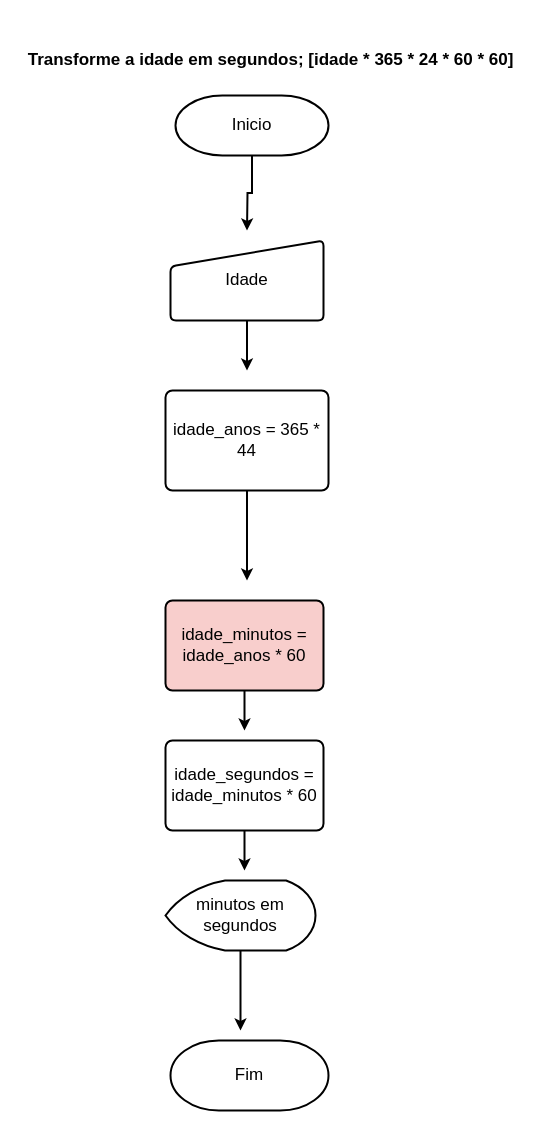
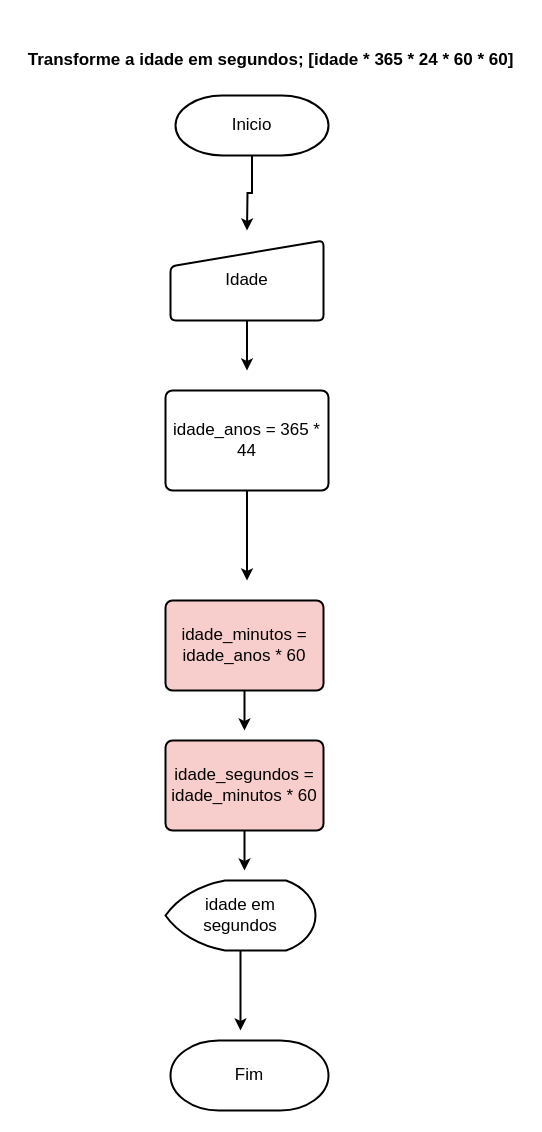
  <mxCell id="0" />
  <mxCell id="1" parent="0" />
  <mxCell id="2" value="&lt;div&gt;&lt;br&gt;&lt;/div&gt;&lt;div&gt;&lt;br&gt;&lt;/div&gt;&lt;div&gt;&lt;font style=&quot;font-size: 17px&quot;&gt;&lt;b&gt;Transforme a idade em segundos; [idade * 365 * 24 * 60 * 60]&lt;/b&gt;&lt;/font&gt;&lt;/div&gt;" style="text;html=1;align=center;verticalAlign=middle;resizable=0;points=[];autosize=1;" parent="1" vertex="1"><mxGeometry x="20" y="20" width="500" height="50" as="geometry" /></mxCell>
  <mxCell id="3" style="edgeStyle=orthogonalEdgeStyle;rounded=0;orthogonalLoop=1;jettySize=auto;html=1;strokeWidth=2;" parent="1" source="4" edge="1"><mxGeometry relative="1" as="geometry"><mxPoint x="246.5" y="230" as="targetPoint" /></mxGeometry></mxCell>
  <mxCell id="4" value="&lt;font style=&quot;font-size: 17px&quot;&gt;Inicio&lt;/font&gt;" style="strokeWidth=2;html=1;shape=mxgraph.flowchart.terminator;whiteSpace=wrap;" parent="1" vertex="1"><mxGeometry x="175" y="95" width="153" height="60" as="geometry" /></mxCell>
  <mxCell id="5" style="edgeStyle=orthogonalEdgeStyle;rounded=0;orthogonalLoop=1;jettySize=auto;html=1;strokeWidth=2;" parent="1" source="6" edge="1"><mxGeometry relative="1" as="geometry"><mxPoint x="246.5" y="370" as="targetPoint" /></mxGeometry></mxCell>
  <mxCell id="6" value="&lt;font style=&quot;font-size: 17px&quot;&gt;Idade&lt;/font&gt;" style="html=1;strokeWidth=2;shape=manualInput;whiteSpace=wrap;rounded=1;size=26;arcSize=11;" parent="1" vertex="1"><mxGeometry x="170" y="240" width="153" height="80" as="geometry" /></mxCell>
  <mxCell id="7" style="edgeStyle=orthogonalEdgeStyle;rounded=0;orthogonalLoop=1;jettySize=auto;html=1;strokeWidth=2;" parent="1" source="8" edge="1"><mxGeometry relative="1" as="geometry"><mxPoint x="246.5" y="580" as="targetPoint" /></mxGeometry></mxCell>
  <mxCell id="8" value="&lt;span style=&quot;font-size: 17px&quot;&gt;idade_anos = 365 * 44&lt;/span&gt;" style="rounded=1;whiteSpace=wrap;html=1;absoluteArcSize=1;arcSize=14;strokeWidth=2;" parent="1" vertex="1"><mxGeometry x="165" y="390" width="163" height="100" as="geometry" /></mxCell>
  <mxCell id="9" style="edgeStyle=orthogonalEdgeStyle;rounded=0;orthogonalLoop=1;jettySize=auto;html=1;strokeWidth=2;" edge="1" parent="1" source="10"><mxGeometry relative="1" as="geometry"><mxPoint x="240" y="1030" as="targetPoint" /></mxGeometry></mxCell>
- <mxCell id="10" value="&lt;font style=&quot;font-size: 17px&quot;&gt;minutos em segundos&lt;/font&gt;" style="strokeWidth=2;html=1;shape=mxgraph.flowchart.display;whiteSpace=wrap;" parent="1" vertex="1"><mxGeometry x="165" y="880" width="150" height="70" as="geometry" /></mxCell>
+ <mxCell id="10" value="&lt;font style=&quot;font-size: 17px&quot;&gt;idade em segundos&lt;/font&gt;" style="strokeWidth=2;html=1;shape=mxgraph.flowchart.display;whiteSpace=wrap;" parent="1" vertex="1"><mxGeometry x="165" y="880" width="150" height="70" as="geometry" /></mxCell>
  <mxCell id="11" value="&lt;font style=&quot;font-size: 17px&quot;&gt;Fim&lt;/font&gt;" style="strokeWidth=2;html=1;shape=mxgraph.flowchart.terminator;whiteSpace=wrap;" parent="1" vertex="1"><mxGeometry x="170" y="1040" width="158" height="70" as="geometry" /></mxCell>
  <mxCell id="12" style="edgeStyle=orthogonalEdgeStyle;rounded=0;orthogonalLoop=1;jettySize=auto;html=1;strokeWidth=2;" edge="1" parent="1" source="13"><mxGeometry relative="1" as="geometry"><mxPoint x="244" y="730" as="targetPoint" /></mxGeometry></mxCell>
  <mxCell id="13" value="&lt;font style=&quot;font-size: 17px&quot;&gt;idade_minutos = idade_anos * 60&lt;/font&gt;" style="rounded=1;whiteSpace=wrap;html=1;absoluteArcSize=1;arcSize=14;strokeWidth=2;fillColor=#f8cecc;" vertex="1" parent="1"><mxGeometry x="165" y="600" width="158" height="90" as="geometry" /></mxCell>
  <mxCell id="14" style="edgeStyle=orthogonalEdgeStyle;rounded=0;orthogonalLoop=1;jettySize=auto;html=1;strokeWidth=2;" edge="1" parent="1" source="15"><mxGeometry relative="1" as="geometry"><mxPoint x="244" y="870" as="targetPoint" /></mxGeometry></mxCell>
- <mxCell id="15" value="&lt;font style=&quot;font-size: 17px&quot;&gt;idade_segundos = idade_minutos * 60&lt;/font&gt;" style="rounded=1;whiteSpace=wrap;html=1;absoluteArcSize=1;arcSize=14;strokeWidth=2;" vertex="1" parent="1"><mxGeometry x="165" y="740" width="158" height="90" as="geometry" /></mxCell>
+ <mxCell id="15" value="&lt;font style=&quot;font-size: 17px&quot;&gt;idade_segundos = idade_minutos * 60&lt;/font&gt;" style="rounded=1;whiteSpace=wrap;html=1;absoluteArcSize=1;arcSize=14;strokeWidth=2;fillColor=#f8cecc;" vertex="1" parent="1"><mxGeometry x="165" y="740" width="158" height="90" as="geometry" /></mxCell>
